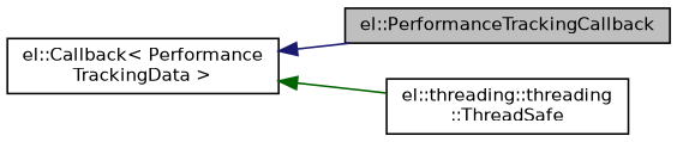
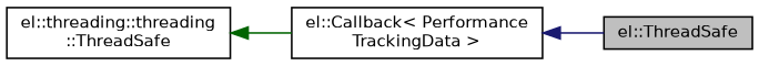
  digraph {
    rankdir=LR
    node [color=black fillcolor=white fontname=Helvetica fontsize=10 shape=record style=filled]
    edge [dir=back fontname=Helvetica fontsize=10 labelfontname=Helvetica labelfontsize=10 style=solid]
-   n1 [fillcolor=grey75 fontcolor=black height=0.2 label="el::PerformanceTrackingCallback" width=0.4]
+   n1 [fillcolor=grey75 fontcolor=black height=0.2 label="el::ThreadSafe" width=0.4]
    n2 [height=0.2 label="el::Callback\< Performance\lTrackingData \>" width=0.4]
    n3 [height=0.2 label="el::threading::threading\l::ThreadSafe" width=0.4]
    n2 -> n1 [color=midnightblue]
-   n2 -> n3 [color=darkgreen]
+   n3 -> n2 [color=darkgreen]
  }
